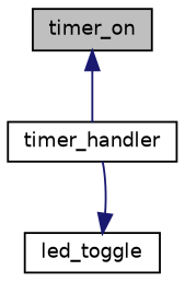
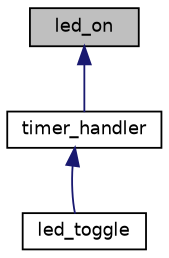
  digraph {
    rankdir=TB
    node [color=black fillcolor=white fontname=Helvetica fontsize=10 shape=record style=filled]
    edge [color=midnightblue dir=back fontname=Helvetica fontsize=10 labelfontname=Helvetica labelfontsize=10 style=solid]
-   n1 [fillcolor=grey75 fontcolor=black height=0.2 label=timer_on width=0.4]
+   n1 [fillcolor=grey75 fontcolor=black height=0.2 label=led_on width=0.4]
    n2 [height=0.2 label=timer_handler width=0.4]
    n3 [height=0.2 label=led_toggle width=0.4]
    n1 -> n2
-   n3 -> n2
+   n2 -> n3
  }
